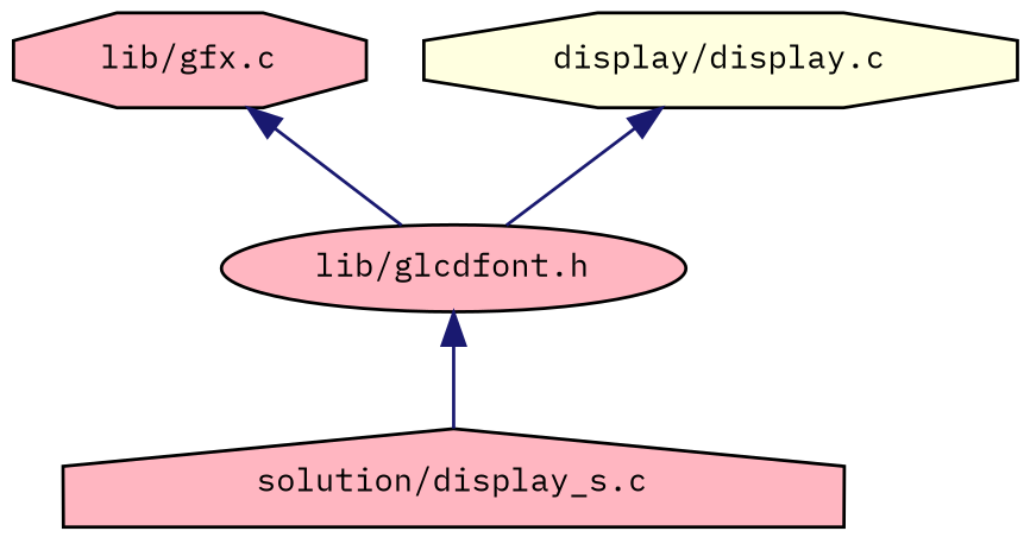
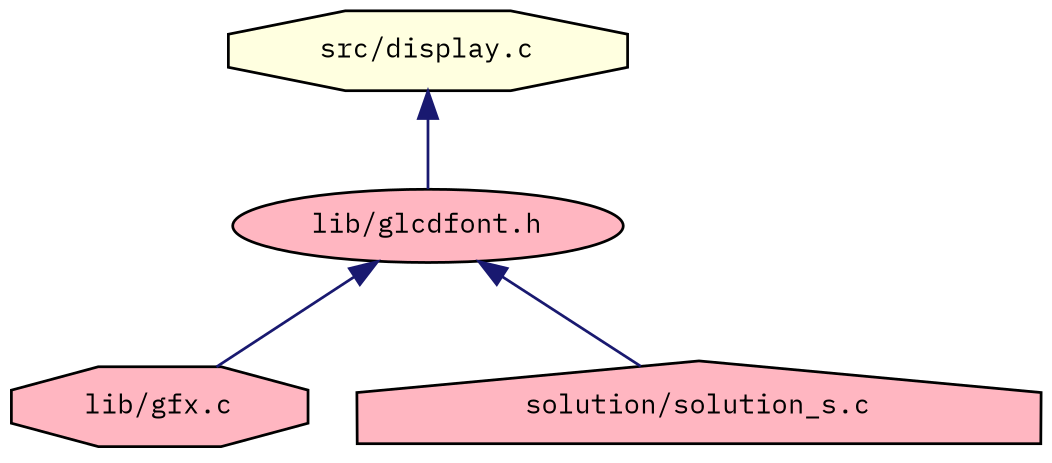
  digraph {
    fontname="IBM Plex Mono"
    node [color=black fillcolor=lightpink fontname="IBM Plex Mono" fontsize=10 shape=octagon style=filled]
    edge [color=midnightblue dir=back fontname="IBM Plex Mono" fontsize=10 labelfontname=Helvetica labelfontsize=10 style=solid]
    n1 [fontcolor=black height=0.2 label="lib/glcdfont.h" shape=ellipse width=0.4]
    n2 [height=0.2 label="lib/gfx.c" width=0.4]
-   n3 [height=0.2 label="solution/display_s.c" shape=house width=0.4]
-   n4 [fillcolor=lightyellow height=0.2 label="display/display.c" width=0.4]
-   n2 -> n1
+   n3 [height=0.2 label="solution/solution_s.c" shape=house width=0.4]
+   n4 [fillcolor=lightyellow height=0.2 label="src/display.c" width=0.4]
+   n1 -> n2
    n1 -> n3
    n4 -> n1
  }
